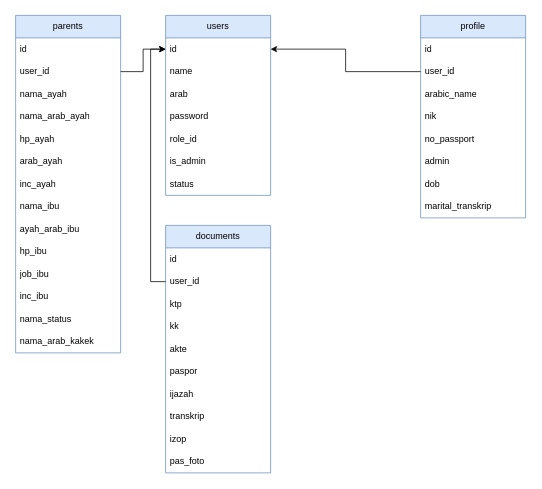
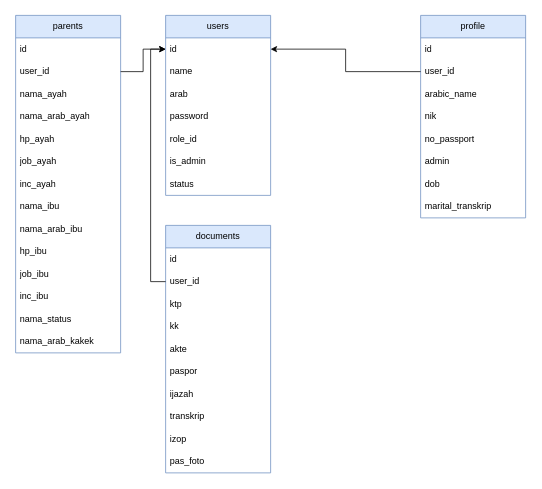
  <mxCell id="0" />
  <mxCell id="1" parent="0" />
  <mxCell id="2" value="users" style="swimlane;fontStyle=0;childLayout=stackLayout;horizontal=1;startSize=30;horizontalStack=0;resizeParent=1;resizeParentMax=0;resizeLast=0;collapsible=1;marginBottom=0;whiteSpace=wrap;html=1;fillColor=#dae8fc;strokeColor=#6c8ebf;" vertex="1" parent="1"><mxGeometry x="220" y="20" width="140" height="240" as="geometry" /></mxCell>
  <mxCell id="3" value="id" style="text;strokeColor=none;fillColor=none;align=left;verticalAlign=middle;spacingLeft=4;spacingRight=4;overflow=hidden;points=[[0,0.5],[1,0.5]];portConstraint=eastwest;rotatable=0;whiteSpace=wrap;html=1;" vertex="1" parent="2"><mxGeometry y="30" width="140" height="30" as="geometry" /></mxCell>
  <mxCell id="4" value="name" style="text;strokeColor=none;fillColor=none;align=left;verticalAlign=middle;spacingLeft=4;spacingRight=4;overflow=hidden;points=[[0,0.5],[1,0.5]];portConstraint=eastwest;rotatable=0;whiteSpace=wrap;html=1;" vertex="1" parent="2"><mxGeometry y="60" width="140" height="30" as="geometry" /></mxCell>
  <mxCell id="5" value="arab" style="text;strokeColor=none;fillColor=none;align=left;verticalAlign=middle;spacingLeft=4;spacingRight=4;overflow=hidden;points=[[0,0.5],[1,0.5]];portConstraint=eastwest;rotatable=0;whiteSpace=wrap;html=1;" vertex="1" parent="2"><mxGeometry y="90" width="140" height="30" as="geometry" /></mxCell>
  <mxCell id="6" value="password" style="text;strokeColor=none;fillColor=none;align=left;verticalAlign=middle;spacingLeft=4;spacingRight=4;overflow=hidden;points=[[0,0.5],[1,0.5]];portConstraint=eastwest;rotatable=0;whiteSpace=wrap;html=1;" vertex="1" parent="2"><mxGeometry y="120" width="140" height="30" as="geometry" /></mxCell>
  <mxCell id="7" value="role_id" style="text;strokeColor=none;fillColor=none;align=left;verticalAlign=middle;spacingLeft=4;spacingRight=4;overflow=hidden;points=[[0,0.5],[1,0.5]];portConstraint=eastwest;rotatable=0;whiteSpace=wrap;html=1;" vertex="1" parent="2"><mxGeometry y="150" width="140" height="30" as="geometry" /></mxCell>
  <mxCell id="8" value="is_admin" style="text;strokeColor=none;fillColor=none;align=left;verticalAlign=middle;spacingLeft=4;spacingRight=4;overflow=hidden;points=[[0,0.5],[1,0.5]];portConstraint=eastwest;rotatable=0;whiteSpace=wrap;html=1;" vertex="1" parent="2"><mxGeometry y="180" width="140" height="30" as="geometry" /></mxCell>
  <mxCell id="9" value="status" style="text;strokeColor=none;fillColor=none;align=left;verticalAlign=middle;spacingLeft=4;spacingRight=4;overflow=hidden;points=[[0,0.5],[1,0.5]];portConstraint=eastwest;rotatable=0;whiteSpace=wrap;html=1;" vertex="1" parent="2"><mxGeometry y="210" width="140" height="30" as="geometry" /></mxCell>
  <mxCell id="10" value="profile" style="swimlane;fontStyle=0;childLayout=stackLayout;horizontal=1;startSize=30;horizontalStack=0;resizeParent=1;resizeParentMax=0;resizeLast=0;collapsible=1;marginBottom=0;whiteSpace=wrap;html=1;fillColor=#dae8fc;strokeColor=#6c8ebf;" vertex="1" parent="1"><mxGeometry x="560" y="20" width="140" height="270" as="geometry" /></mxCell>
  <mxCell id="11" value="id" style="text;strokeColor=none;fillColor=none;align=left;verticalAlign=middle;spacingLeft=4;spacingRight=4;overflow=hidden;points=[[0,0.5],[1,0.5]];portConstraint=eastwest;rotatable=0;whiteSpace=wrap;html=1;" vertex="1" parent="10"><mxGeometry y="30" width="140" height="30" as="geometry" /></mxCell>
  <mxCell id="12" value="user_id" style="text;strokeColor=none;fillColor=none;align=left;verticalAlign=middle;spacingLeft=4;spacingRight=4;overflow=hidden;points=[[0,0.5],[1,0.5]];portConstraint=eastwest;rotatable=0;whiteSpace=wrap;html=1;" vertex="1" parent="10"><mxGeometry y="60" width="140" height="30" as="geometry" /></mxCell>
  <mxCell id="13" value="arabic_name" style="text;strokeColor=none;fillColor=none;align=left;verticalAlign=middle;spacingLeft=4;spacingRight=4;overflow=hidden;points=[[0,0.5],[1,0.5]];portConstraint=eastwest;rotatable=0;whiteSpace=wrap;html=1;" vertex="1" parent="10"><mxGeometry y="90" width="140" height="30" as="geometry" /></mxCell>
  <mxCell id="14" value="nik" style="text;strokeColor=none;fillColor=none;align=left;verticalAlign=middle;spacingLeft=4;spacingRight=4;overflow=hidden;points=[[0,0.5],[1,0.5]];portConstraint=eastwest;rotatable=0;whiteSpace=wrap;html=1;" vertex="1" parent="10"><mxGeometry y="120" width="140" height="30" as="geometry" /></mxCell>
  <mxCell id="15" value="no_passport" style="text;strokeColor=none;fillColor=none;align=left;verticalAlign=middle;spacingLeft=4;spacingRight=4;overflow=hidden;points=[[0,0.5],[1,0.5]];portConstraint=eastwest;rotatable=0;whiteSpace=wrap;html=1;" vertex="1" parent="10"><mxGeometry y="150" width="140" height="30" as="geometry" /></mxCell>
  <mxCell id="16" value="admin" style="text;strokeColor=none;fillColor=none;align=left;verticalAlign=middle;spacingLeft=4;spacingRight=4;overflow=hidden;points=[[0,0.5],[1,0.5]];portConstraint=eastwest;rotatable=0;whiteSpace=wrap;html=1;" vertex="1" parent="10"><mxGeometry y="180" width="140" height="30" as="geometry" /></mxCell>
  <mxCell id="17" value="dob" style="text;strokeColor=none;fillColor=none;align=left;verticalAlign=middle;spacingLeft=4;spacingRight=4;overflow=hidden;points=[[0,0.5],[1,0.5]];portConstraint=eastwest;rotatable=0;whiteSpace=wrap;html=1;" vertex="1" parent="10"><mxGeometry y="210" width="140" height="30" as="geometry" /></mxCell>
  <mxCell id="18" value="marital_transkrip" style="text;strokeColor=none;fillColor=none;align=left;verticalAlign=middle;spacingLeft=4;spacingRight=4;overflow=hidden;points=[[0,0.5],[1,0.5]];portConstraint=eastwest;rotatable=0;whiteSpace=wrap;html=1;" vertex="1" parent="10"><mxGeometry y="240" width="140" height="30" as="geometry" /></mxCell>
  <mxCell id="19" value="parents" style="swimlane;fontStyle=0;childLayout=stackLayout;horizontal=1;startSize=30;horizontalStack=0;resizeParent=1;resizeParentMax=0;resizeLast=0;collapsible=1;marginBottom=0;whiteSpace=wrap;html=1;fillColor=#dae8fc;strokeColor=#6c8ebf;" vertex="1" parent="1"><mxGeometry x="20" y="20" width="140" height="450" as="geometry" /></mxCell>
  <mxCell id="20" value="id" style="text;strokeColor=none;fillColor=none;align=left;verticalAlign=middle;spacingLeft=4;spacingRight=4;overflow=hidden;points=[[0,0.5],[1,0.5]];portConstraint=eastwest;rotatable=0;whiteSpace=wrap;html=1;" vertex="1" parent="19"><mxGeometry y="30" width="140" height="30" as="geometry" /></mxCell>
  <mxCell id="21" value="user_id" style="text;strokeColor=none;fillColor=none;align=left;verticalAlign=middle;spacingLeft=4;spacingRight=4;overflow=hidden;points=[[0,0.5],[1,0.5]];portConstraint=eastwest;rotatable=0;whiteSpace=wrap;html=1;" vertex="1" parent="19"><mxGeometry y="60" width="140" height="30" as="geometry" /></mxCell>
  <mxCell id="22" value="nama_ayah" style="text;strokeColor=none;fillColor=none;align=left;verticalAlign=middle;spacingLeft=4;spacingRight=4;overflow=hidden;points=[[0,0.5],[1,0.5]];portConstraint=eastwest;rotatable=0;whiteSpace=wrap;html=1;" vertex="1" parent="19"><mxGeometry y="90" width="140" height="30" as="geometry" /></mxCell>
  <mxCell id="23" value="nama_arab_ayah" style="text;strokeColor=none;fillColor=none;align=left;verticalAlign=middle;spacingLeft=4;spacingRight=4;overflow=hidden;points=[[0,0.5],[1,0.5]];portConstraint=eastwest;rotatable=0;whiteSpace=wrap;html=1;" vertex="1" parent="19"><mxGeometry y="120" width="140" height="30" as="geometry" /></mxCell>
  <mxCell id="24" value="hp_ayah" style="text;strokeColor=none;fillColor=none;align=left;verticalAlign=middle;spacingLeft=4;spacingRight=4;overflow=hidden;points=[[0,0.5],[1,0.5]];portConstraint=eastwest;rotatable=0;whiteSpace=wrap;html=1;" vertex="1" parent="19"><mxGeometry y="150" width="140" height="30" as="geometry" /></mxCell>
- <mxCell id="25" value="arab_ayah" style="text;strokeColor=none;fillColor=none;align=left;verticalAlign=middle;spacingLeft=4;spacingRight=4;overflow=hidden;points=[[0,0.5],[1,0.5]];portConstraint=eastwest;rotatable=0;whiteSpace=wrap;html=1;" vertex="1" parent="19"><mxGeometry y="180" width="140" height="30" as="geometry" /></mxCell>
+ <mxCell id="25" value="job_ayah" style="text;strokeColor=none;fillColor=none;align=left;verticalAlign=middle;spacingLeft=4;spacingRight=4;overflow=hidden;points=[[0,0.5],[1,0.5]];portConstraint=eastwest;rotatable=0;whiteSpace=wrap;html=1;" vertex="1" parent="19"><mxGeometry y="180" width="140" height="30" as="geometry" /></mxCell>
  <mxCell id="26" value="inc_ayah" style="text;strokeColor=none;fillColor=none;align=left;verticalAlign=middle;spacingLeft=4;spacingRight=4;overflow=hidden;points=[[0,0.5],[1,0.5]];portConstraint=eastwest;rotatable=0;whiteSpace=wrap;html=1;" vertex="1" parent="19"><mxGeometry y="210" width="140" height="30" as="geometry" /></mxCell>
  <mxCell id="27" value="nama_ibu" style="text;strokeColor=none;fillColor=none;align=left;verticalAlign=middle;spacingLeft=4;spacingRight=4;overflow=hidden;points=[[0,0.5],[1,0.5]];portConstraint=eastwest;rotatable=0;whiteSpace=wrap;html=1;" vertex="1" parent="19"><mxGeometry y="240" width="140" height="30" as="geometry" /></mxCell>
- <mxCell id="28" value="ayah_arab_ibu" style="text;strokeColor=none;fillColor=none;align=left;verticalAlign=middle;spacingLeft=4;spacingRight=4;overflow=hidden;points=[[0,0.5],[1,0.5]];portConstraint=eastwest;rotatable=0;whiteSpace=wrap;html=1;" vertex="1" parent="19"><mxGeometry y="270" width="140" height="30" as="geometry" /></mxCell>
+ <mxCell id="28" value="nama_arab_ibu" style="text;strokeColor=none;fillColor=none;align=left;verticalAlign=middle;spacingLeft=4;spacingRight=4;overflow=hidden;points=[[0,0.5],[1,0.5]];portConstraint=eastwest;rotatable=0;whiteSpace=wrap;html=1;" vertex="1" parent="19"><mxGeometry y="270" width="140" height="30" as="geometry" /></mxCell>
  <mxCell id="29" value="hp_ibu" style="text;strokeColor=none;fillColor=none;align=left;verticalAlign=middle;spacingLeft=4;spacingRight=4;overflow=hidden;points=[[0,0.5],[1,0.5]];portConstraint=eastwest;rotatable=0;whiteSpace=wrap;html=1;" vertex="1" parent="19"><mxGeometry y="300" width="140" height="30" as="geometry" /></mxCell>
  <mxCell id="30" value="job_ibu" style="text;strokeColor=none;fillColor=none;align=left;verticalAlign=middle;spacingLeft=4;spacingRight=4;overflow=hidden;points=[[0,0.5],[1,0.5]];portConstraint=eastwest;rotatable=0;whiteSpace=wrap;html=1;" vertex="1" parent="19"><mxGeometry y="330" width="140" height="30" as="geometry" /></mxCell>
  <mxCell id="31" value="inc_ibu" style="text;strokeColor=none;fillColor=none;align=left;verticalAlign=middle;spacingLeft=4;spacingRight=4;overflow=hidden;points=[[0,0.5],[1,0.5]];portConstraint=eastwest;rotatable=0;whiteSpace=wrap;html=1;" vertex="1" parent="19"><mxGeometry y="360" width="140" height="30" as="geometry" /></mxCell>
  <mxCell id="32" value="nama_status" style="text;strokeColor=none;fillColor=none;align=left;verticalAlign=middle;spacingLeft=4;spacingRight=4;overflow=hidden;points=[[0,0.5],[1,0.5]];portConstraint=eastwest;rotatable=0;whiteSpace=wrap;html=1;" vertex="1" parent="19"><mxGeometry y="390" width="140" height="30" as="geometry" /></mxCell>
  <mxCell id="33" value="nama_arab_kakek" style="text;strokeColor=none;fillColor=none;align=left;verticalAlign=middle;spacingLeft=4;spacingRight=4;overflow=hidden;points=[[0,0.5],[1,0.5]];portConstraint=eastwest;rotatable=0;whiteSpace=wrap;html=1;" vertex="1" parent="19"><mxGeometry y="420" width="140" height="30" as="geometry" /></mxCell>
  <mxCell id="34" value="documents" style="swimlane;fontStyle=0;childLayout=stackLayout;horizontal=1;startSize=30;horizontalStack=0;resizeParent=1;resizeParentMax=0;resizeLast=0;collapsible=1;marginBottom=0;whiteSpace=wrap;html=1;fillColor=#dae8fc;strokeColor=#6c8ebf;" vertex="1" parent="1"><mxGeometry x="220" y="300" width="140" height="330" as="geometry" /></mxCell>
  <mxCell id="35" value="id" style="text;strokeColor=none;fillColor=none;align=left;verticalAlign=middle;spacingLeft=4;spacingRight=4;overflow=hidden;points=[[0,0.5],[1,0.5]];portConstraint=eastwest;rotatable=0;whiteSpace=wrap;html=1;" vertex="1" parent="34"><mxGeometry y="30" width="140" height="30" as="geometry" /></mxCell>
  <mxCell id="36" value="user_id" style="text;strokeColor=none;fillColor=none;align=left;verticalAlign=middle;spacingLeft=4;spacingRight=4;overflow=hidden;points=[[0,0.5],[1,0.5]];portConstraint=eastwest;rotatable=0;whiteSpace=wrap;html=1;" vertex="1" parent="34"><mxGeometry y="60" width="140" height="30" as="geometry" /></mxCell>
  <mxCell id="37" value="ktp" style="text;strokeColor=none;fillColor=none;align=left;verticalAlign=middle;spacingLeft=4;spacingRight=4;overflow=hidden;points=[[0,0.5],[1,0.5]];portConstraint=eastwest;rotatable=0;whiteSpace=wrap;html=1;" vertex="1" parent="34"><mxGeometry y="90" width="140" height="30" as="geometry" /></mxCell>
  <mxCell id="38" value="kk" style="text;strokeColor=none;fillColor=none;align=left;verticalAlign=middle;spacingLeft=4;spacingRight=4;overflow=hidden;points=[[0,0.5],[1,0.5]];portConstraint=eastwest;rotatable=0;whiteSpace=wrap;html=1;" vertex="1" parent="34"><mxGeometry y="120" width="140" height="30" as="geometry" /></mxCell>
  <mxCell id="39" value="akte" style="text;strokeColor=none;fillColor=none;align=left;verticalAlign=middle;spacingLeft=4;spacingRight=4;overflow=hidden;points=[[0,0.5],[1,0.5]];portConstraint=eastwest;rotatable=0;whiteSpace=wrap;html=1;" vertex="1" parent="34"><mxGeometry y="150" width="140" height="30" as="geometry" /></mxCell>
  <mxCell id="40" value="paspor" style="text;strokeColor=none;fillColor=none;align=left;verticalAlign=middle;spacingLeft=4;spacingRight=4;overflow=hidden;points=[[0,0.5],[1,0.5]];portConstraint=eastwest;rotatable=0;whiteSpace=wrap;html=1;" vertex="1" parent="34"><mxGeometry y="180" width="140" height="30" as="geometry" /></mxCell>
  <mxCell id="41" value="ijazah" style="text;strokeColor=none;fillColor=none;align=left;verticalAlign=middle;spacingLeft=4;spacingRight=4;overflow=hidden;points=[[0,0.5],[1,0.5]];portConstraint=eastwest;rotatable=0;whiteSpace=wrap;html=1;" vertex="1" parent="34"><mxGeometry y="210" width="140" height="30" as="geometry" /></mxCell>
  <mxCell id="42" value="transkrip" style="text;strokeColor=none;fillColor=none;align=left;verticalAlign=middle;spacingLeft=4;spacingRight=4;overflow=hidden;points=[[0,0.5],[1,0.5]];portConstraint=eastwest;rotatable=0;whiteSpace=wrap;html=1;" vertex="1" parent="34"><mxGeometry y="240" width="140" height="30" as="geometry" /></mxCell>
  <mxCell id="43" value="izop" style="text;strokeColor=none;fillColor=none;align=left;verticalAlign=middle;spacingLeft=4;spacingRight=4;overflow=hidden;points=[[0,0.5],[1,0.5]];portConstraint=eastwest;rotatable=0;whiteSpace=wrap;html=1;" vertex="1" parent="34"><mxGeometry y="270" width="140" height="30" as="geometry" /></mxCell>
  <mxCell id="44" value="pas_foto" style="text;strokeColor=none;fillColor=none;align=left;verticalAlign=middle;spacingLeft=4;spacingRight=4;overflow=hidden;points=[[0,0.5],[1,0.5]];portConstraint=eastwest;rotatable=0;whiteSpace=wrap;html=1;" vertex="1" parent="34"><mxGeometry y="300" width="140" height="30" as="geometry" /></mxCell>
  <mxCell id="45" style="edgeStyle=orthogonalEdgeStyle;rounded=0;orthogonalLoop=1;jettySize=auto;html=1;entryX=0;entryY=0.5;entryDx=0;entryDy=0;" edge="1" parent="1" source="36" target="3"><mxGeometry relative="1" as="geometry" /></mxCell>
  <mxCell id="46" style="edgeStyle=orthogonalEdgeStyle;rounded=0;orthogonalLoop=1;jettySize=auto;html=1;entryX=1;entryY=0.5;entryDx=0;entryDy=0;" edge="1" parent="1" source="12" target="3"><mxGeometry relative="1" as="geometry" /></mxCell>
  <mxCell id="47" style="edgeStyle=orthogonalEdgeStyle;rounded=0;orthogonalLoop=1;jettySize=auto;html=1;entryX=0;entryY=0.5;entryDx=0;entryDy=0;" edge="1" parent="1" source="21" target="3"><mxGeometry relative="1" as="geometry" /></mxCell>
